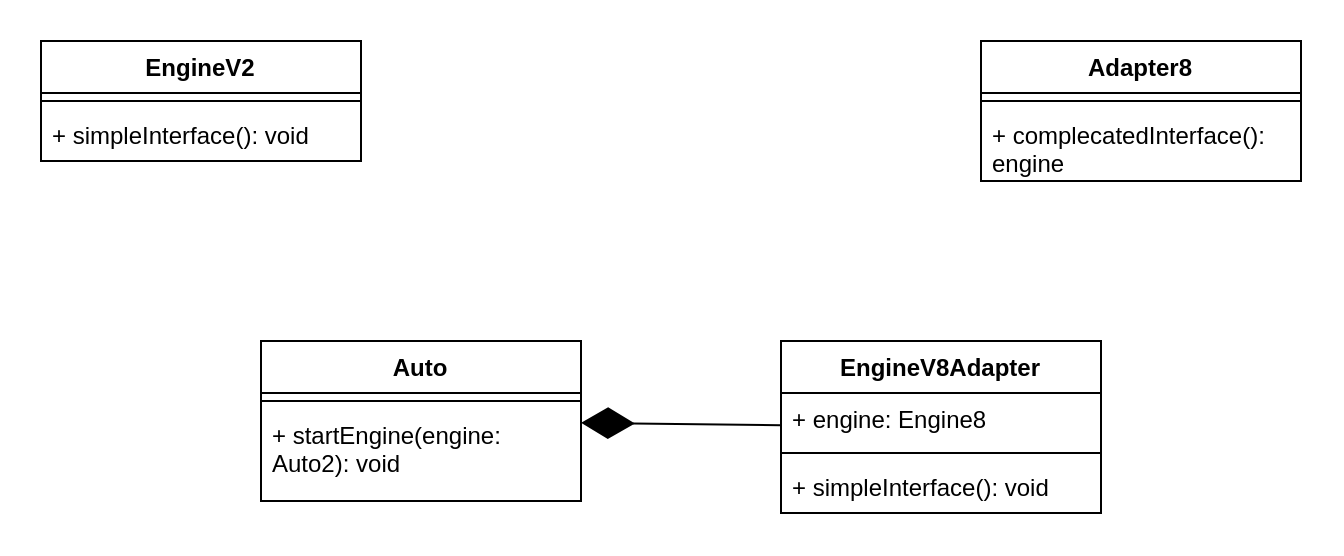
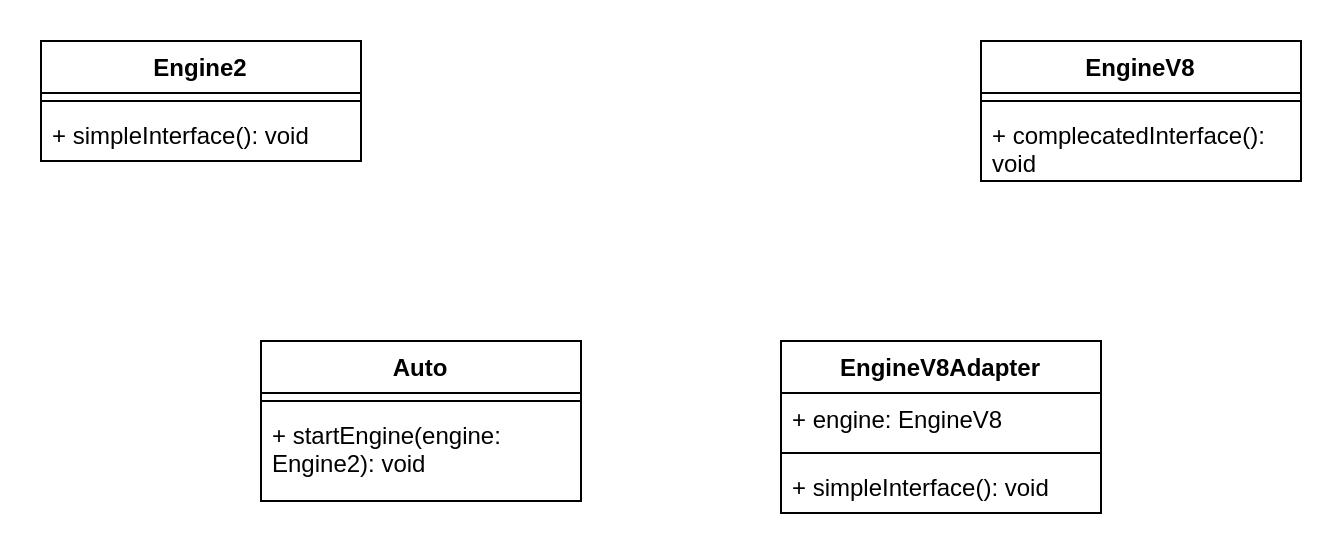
  <mxCell id="0" />
  <mxCell id="1" parent="0" />
- <mxCell id="2" value="EngineV2" style="swimlane;fontStyle=1;align=center;verticalAlign=top;childLayout=stackLayout;horizontal=1;startSize=26;horizontalStack=0;resizeParent=1;resizeParentMax=0;resizeLast=0;collapsible=1;marginBottom=0;whiteSpace=wrap;html=1;" vertex="1" parent="1"><mxGeometry x="20" y="20" width="160" height="60" as="geometry" /></mxCell>
+ <mxCell id="2" value="Engine2" style="swimlane;fontStyle=1;align=center;verticalAlign=top;childLayout=stackLayout;horizontal=1;startSize=26;horizontalStack=0;resizeParent=1;resizeParentMax=0;resizeLast=0;collapsible=1;marginBottom=0;whiteSpace=wrap;html=1;" vertex="1" parent="1"><mxGeometry x="20" y="20" width="160" height="60" as="geometry" /></mxCell>
  <mxCell id="3" value="" style="line;strokeWidth=1;fillColor=none;align=left;verticalAlign=middle;spacingTop=-1;spacingLeft=3;spacingRight=3;rotatable=0;labelPosition=right;points=[];portConstraint=eastwest;strokeColor=inherit;" vertex="1" parent="2"><mxGeometry y="26" width="160" height="8" as="geometry" /></mxCell>
  <mxCell id="4" value="+ simpleInterface(): void" style="text;strokeColor=none;fillColor=none;align=left;verticalAlign=top;spacingLeft=4;spacingRight=4;overflow=hidden;rotatable=0;points=[[0,0.5],[1,0.5]];portConstraint=eastwest;whiteSpace=wrap;html=1;" vertex="1" parent="2"><mxGeometry y="34" width="160" height="26" as="geometry" /></mxCell>
- <mxCell id="5" value="Adapter8" style="swimlane;fontStyle=1;align=center;verticalAlign=top;childLayout=stackLayout;horizontal=1;startSize=26;horizontalStack=0;resizeParent=1;resizeParentMax=0;resizeLast=0;collapsible=1;marginBottom=0;whiteSpace=wrap;html=1;" vertex="1" parent="1"><mxGeometry x="490" y="20" width="160" height="70" as="geometry" /></mxCell>
+ <mxCell id="5" value="EngineV8" style="swimlane;fontStyle=1;align=center;verticalAlign=top;childLayout=stackLayout;horizontal=1;startSize=26;horizontalStack=0;resizeParent=1;resizeParentMax=0;resizeLast=0;collapsible=1;marginBottom=0;whiteSpace=wrap;html=1;" vertex="1" parent="1"><mxGeometry x="490" y="20" width="160" height="70" as="geometry" /></mxCell>
  <mxCell id="6" value="" style="line;strokeWidth=1;fillColor=none;align=left;verticalAlign=middle;spacingTop=-1;spacingLeft=3;spacingRight=3;rotatable=0;labelPosition=right;points=[];portConstraint=eastwest;strokeColor=inherit;" vertex="1" parent="5"><mxGeometry y="26" width="160" height="8" as="geometry" /></mxCell>
- <mxCell id="7" value="+ complecatedInterface(): engine" style="text;strokeColor=none;fillColor=none;align=left;verticalAlign=top;spacingLeft=4;spacingRight=4;overflow=hidden;rotatable=0;points=[[0,0.5],[1,0.5]];portConstraint=eastwest;whiteSpace=wrap;html=1;" vertex="1" parent="5"><mxGeometry y="34" width="160" height="36" as="geometry" /></mxCell>
+ <mxCell id="7" value="+ complecatedInterface(): void" style="text;strokeColor=none;fillColor=none;align=left;verticalAlign=top;spacingLeft=4;spacingRight=4;overflow=hidden;rotatable=0;points=[[0,0.5],[1,0.5]];portConstraint=eastwest;whiteSpace=wrap;html=1;" vertex="1" parent="5"><mxGeometry y="34" width="160" height="36" as="geometry" /></mxCell>
  <mxCell id="8" value="EngineV8Adapter" style="swimlane;fontStyle=1;align=center;verticalAlign=top;childLayout=stackLayout;horizontal=1;startSize=26;horizontalStack=0;resizeParent=1;resizeParentMax=0;resizeLast=0;collapsible=1;marginBottom=0;whiteSpace=wrap;html=1;" vertex="1" parent="1"><mxGeometry x="390" y="170" width="160" height="86" as="geometry" /></mxCell>
- <mxCell id="9" value="+ engine: Engine8" style="text;strokeColor=none;fillColor=none;align=left;verticalAlign=top;spacingLeft=4;spacingRight=4;overflow=hidden;rotatable=0;points=[[0,0.5],[1,0.5]];portConstraint=eastwest;whiteSpace=wrap;html=1;" vertex="1" parent="8"><mxGeometry y="26" width="160" height="26" as="geometry" /></mxCell>
+ <mxCell id="9" value="+ engine: EngineV8" style="text;strokeColor=none;fillColor=none;align=left;verticalAlign=top;spacingLeft=4;spacingRight=4;overflow=hidden;rotatable=0;points=[[0,0.5],[1,0.5]];portConstraint=eastwest;whiteSpace=wrap;html=1;" vertex="1" parent="8"><mxGeometry y="26" width="160" height="26" as="geometry" /></mxCell>
  <mxCell id="10" value="" style="line;strokeWidth=1;fillColor=none;align=left;verticalAlign=middle;spacingTop=-1;spacingLeft=3;spacingRight=3;rotatable=0;labelPosition=right;points=[];portConstraint=eastwest;strokeColor=inherit;" vertex="1" parent="8"><mxGeometry y="52" width="160" height="8" as="geometry" /></mxCell>
  <mxCell id="11" value="+ simpleInterface(): void" style="text;strokeColor=none;fillColor=none;align=left;verticalAlign=top;spacingLeft=4;spacingRight=4;overflow=hidden;rotatable=0;points=[[0,0.5],[1,0.5]];portConstraint=eastwest;whiteSpace=wrap;html=1;" vertex="1" parent="8"><mxGeometry y="60" width="160" height="26" as="geometry" /></mxCell>
  <mxCell id="12" value="Auto" style="swimlane;fontStyle=1;align=center;verticalAlign=top;childLayout=stackLayout;horizontal=1;startSize=26;horizontalStack=0;resizeParent=1;resizeParentMax=0;resizeLast=0;collapsible=1;marginBottom=0;whiteSpace=wrap;html=1;" vertex="1" parent="1"><mxGeometry x="130" y="170" width="160" height="80" as="geometry" /></mxCell>
  <mxCell id="13" value="" style="line;strokeWidth=1;fillColor=none;align=left;verticalAlign=middle;spacingTop=-1;spacingLeft=3;spacingRight=3;rotatable=0;labelPosition=right;points=[];portConstraint=eastwest;strokeColor=inherit;" vertex="1" parent="12"><mxGeometry y="26" width="160" height="8" as="geometry" /></mxCell>
- <mxCell id="14" value="+ startEngine(engine: Auto2): void&amp;nbsp;" style="text;strokeColor=none;fillColor=none;align=left;verticalAlign=top;spacingLeft=4;spacingRight=4;overflow=hidden;rotatable=0;points=[[0,0.5],[1,0.5]];portConstraint=eastwest;whiteSpace=wrap;html=1;" vertex="1" parent="12"><mxGeometry y="34" width="160" height="46" as="geometry" /></mxCell>
- <mxCell id="15" value="" style="endArrow=diamondThin;endFill=1;endSize=24;html=1;rounded=0;" edge="1" parent="1" source="8" target="12"><mxGeometry width="160" relative="1" as="geometry"><mxPoint x="200" y="300" as="sourcePoint" /><mxPoint x="360" y="300" as="targetPoint" /></mxGeometry></mxCell>
+ <mxCell id="14" value="+ startEngine(engine: Engine2): void&amp;nbsp;" style="text;strokeColor=none;fillColor=none;align=left;verticalAlign=top;spacingLeft=4;spacingRight=4;overflow=hidden;rotatable=0;points=[[0,0.5],[1,0.5]];portConstraint=eastwest;whiteSpace=wrap;html=1;" vertex="1" parent="12"><mxGeometry y="34" width="160" height="46" as="geometry" /></mxCell>
